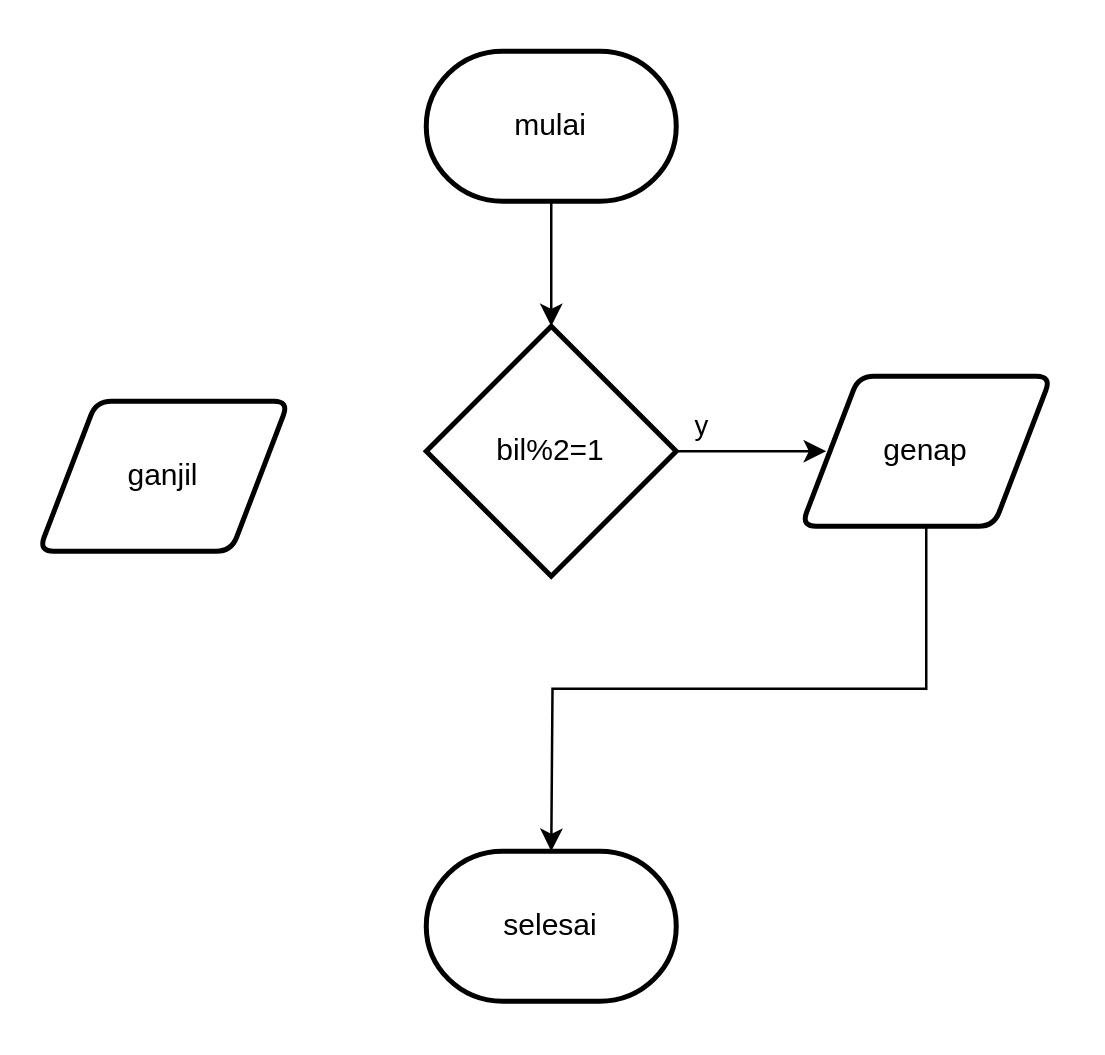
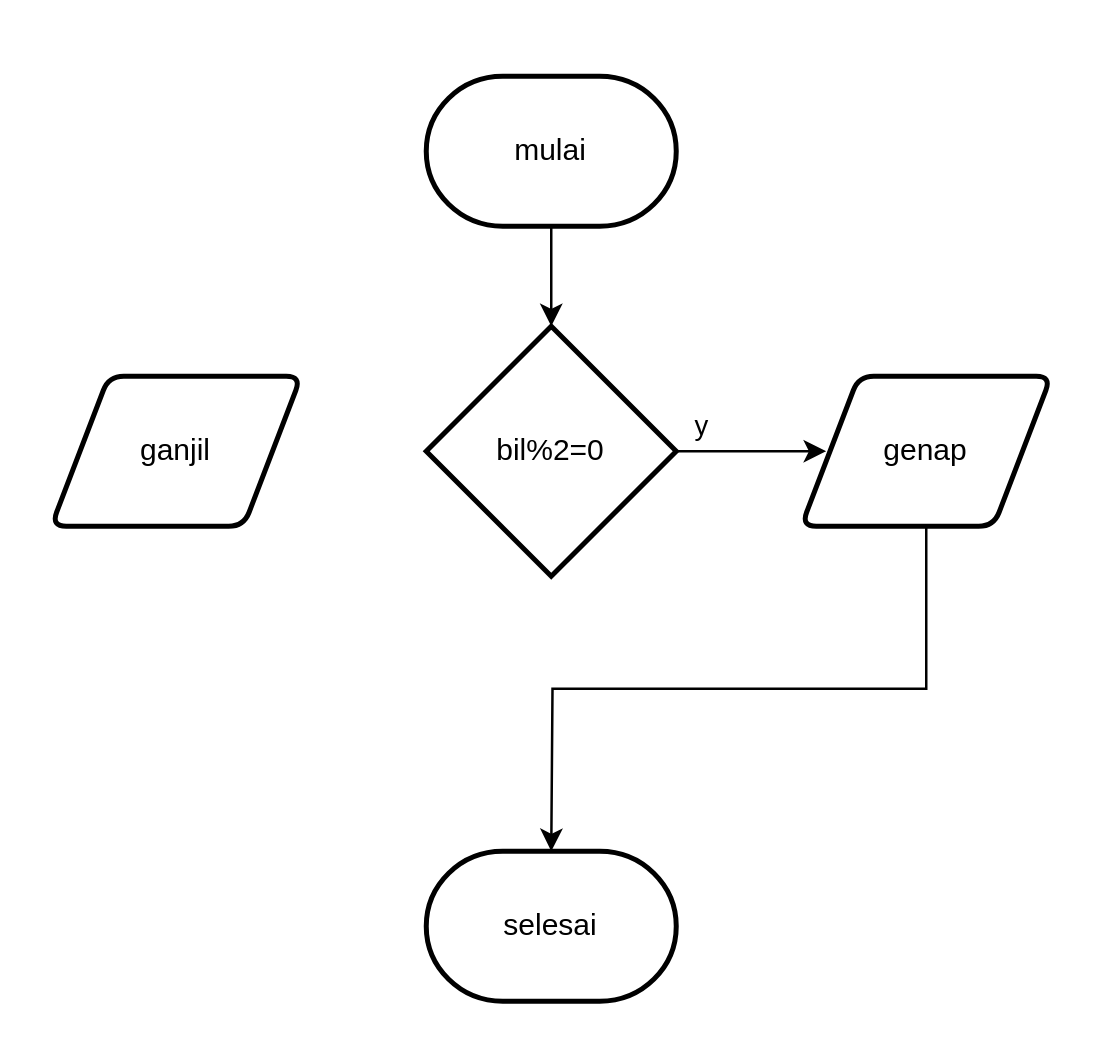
  <mxCell id="0" />
  <mxCell id="1" parent="0" />
  <mxCell id="2" style="edgeStyle=orthogonalEdgeStyle;rounded=0;orthogonalLoop=1;jettySize=auto;html=1;" edge="1" parent="1" source="3"><mxGeometry relative="1" as="geometry"><mxPoint x="220" y="130" as="targetPoint" /></mxGeometry></mxCell>
- <mxCell id="3" value="mulai" style="strokeWidth=2;html=1;shape=mxgraph.flowchart.terminator;whiteSpace=wrap;" vertex="1" parent="1"><mxGeometry x="170" y="20" width="100" height="60" as="geometry" /></mxCell>
+ <mxCell id="3" value="mulai" style="strokeWidth=2;html=1;shape=mxgraph.flowchart.terminator;whiteSpace=wrap;" vertex="1" parent="1"><mxGeometry x="170" y="30" width="100" height="60" as="geometry" /></mxCell>
  <mxCell id="4" value="y" style="edgeStyle=orthogonalEdgeStyle;rounded=0;orthogonalLoop=1;jettySize=auto;html=1;exitX=1;exitY=0.5;exitDx=0;exitDy=0;exitPerimeter=0;" edge="1" parent="1" source="5"><mxGeometry x="-0.669" y="10" relative="1" as="geometry"><mxPoint x="330" y="180" as="targetPoint" /><mxPoint as="offset" /></mxGeometry></mxCell>
- <mxCell id="5" value="bil%2=1" style="strokeWidth=2;html=1;shape=mxgraph.flowchart.decision;whiteSpace=wrap;" vertex="1" parent="1"><mxGeometry x="170" y="130" width="100" height="100" as="geometry" /></mxCell>
+ <mxCell id="5" value="bil%2=0" style="strokeWidth=2;html=1;shape=mxgraph.flowchart.decision;whiteSpace=wrap;" vertex="1" parent="1"><mxGeometry x="170" y="130" width="100" height="100" as="geometry" /></mxCell>
  <mxCell id="6" style="edgeStyle=orthogonalEdgeStyle;rounded=0;orthogonalLoop=1;jettySize=auto;html=1;exitX=0.5;exitY=1;exitDx=0;exitDy=0;" edge="1" parent="1" source="7"><mxGeometry relative="1" as="geometry"><mxPoint x="220" y="340" as="targetPoint" /></mxGeometry></mxCell>
  <mxCell id="7" value="genap" style="shape=parallelogram;html=1;strokeWidth=2;perimeter=parallelogramPerimeter;whiteSpace=wrap;rounded=1;arcSize=12;size=0.23;" vertex="1" parent="1"><mxGeometry x="320" y="150" width="100" height="60" as="geometry" /></mxCell>
- <mxCell id="8" value="ganjil" style="shape=parallelogram;html=1;strokeWidth=2;perimeter=parallelogramPerimeter;whiteSpace=wrap;rounded=1;arcSize=12;size=0.23;" vertex="1" parent="1"><mxGeometry x="15" y="160" width="100" height="60" as="geometry" /></mxCell>
+ <mxCell id="8" value="ganjil" style="shape=parallelogram;html=1;strokeWidth=2;perimeter=parallelogramPerimeter;whiteSpace=wrap;rounded=1;arcSize=12;size=0.23;" vertex="1" parent="1"><mxGeometry x="20" y="150" width="100" height="60" as="geometry" /></mxCell>
  <mxCell id="9" value="selesai" style="strokeWidth=2;html=1;shape=mxgraph.flowchart.terminator;whiteSpace=wrap;" vertex="1" parent="1"><mxGeometry x="170" y="340" width="100" height="60" as="geometry" /></mxCell>
